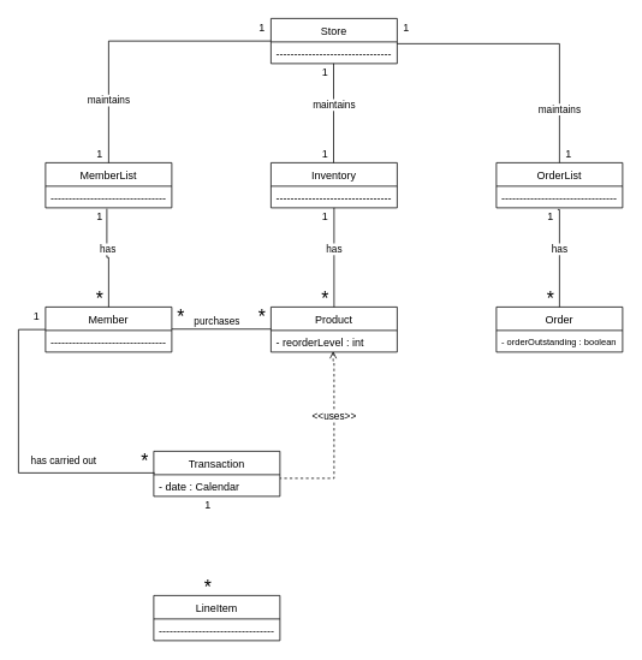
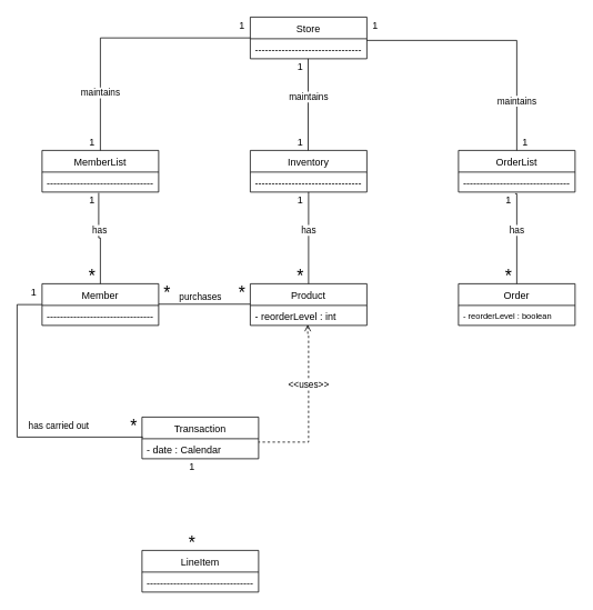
  <mxCell id="0" />
  <mxCell id="1" parent="0" />
  <mxCell id="2" value="Store" style="swimlane;fontStyle=0;childLayout=stackLayout;horizontal=1;startSize=26;fillColor=none;horizontalStack=0;resizeParent=1;resizeParentMax=0;resizeLast=0;collapsible=0;marginBottom=0;" parent="1" vertex="1"><mxGeometry x="300" y="20" width="140" height="50" as="geometry" /></mxCell>
  <mxCell id="3" value="--------------------------------" style="text;strokeColor=none;fillColor=none;align=left;verticalAlign=top;spacingLeft=4;spacingRight=4;overflow=hidden;rotatable=0;points=[[0,0.5],[1,0.5]];portConstraint=eastwest;" parent="2" vertex="1"><mxGeometry y="26" width="140" height="24" as="geometry" /></mxCell>
  <mxCell id="4" value="OrderList" style="swimlane;fontStyle=0;childLayout=stackLayout;horizontal=1;startSize=26;fillColor=none;horizontalStack=0;resizeParent=1;resizeParentMax=0;resizeLast=0;collapsible=0;marginBottom=0;" parent="1" vertex="1"><mxGeometry x="550" y="180" width="140" height="50" as="geometry" /></mxCell>
  <mxCell id="5" value="--------------------------------" style="text;strokeColor=none;fillColor=none;align=left;verticalAlign=top;spacingLeft=4;spacingRight=4;overflow=hidden;rotatable=0;points=[[0,0.5],[1,0.5]];portConstraint=eastwest;" parent="4" vertex="1"><mxGeometry y="26" width="140" height="24" as="geometry" /></mxCell>
  <mxCell id="6" value="MemberList" style="swimlane;fontStyle=0;childLayout=stackLayout;horizontal=1;startSize=26;fillColor=none;horizontalStack=0;resizeParent=1;resizeParentMax=0;resizeLast=0;collapsible=0;marginBottom=0;" parent="1" vertex="1"><mxGeometry x="50" y="180" width="140" height="50" as="geometry" /></mxCell>
  <mxCell id="7" value="--------------------------------" style="text;strokeColor=none;fillColor=none;align=left;verticalAlign=top;spacingLeft=4;spacingRight=4;overflow=hidden;rotatable=0;points=[[0,0.5],[1,0.5]];portConstraint=eastwest;" parent="6" vertex="1"><mxGeometry y="26" width="140" height="24" as="geometry" /></mxCell>
  <mxCell id="8" value="Inventory" style="swimlane;fontStyle=0;childLayout=stackLayout;horizontal=1;startSize=26;fillColor=none;horizontalStack=0;resizeParent=1;resizeParentMax=0;resizeLast=0;collapsible=0;marginBottom=0;" parent="1" vertex="1"><mxGeometry x="300" y="180" width="140" height="50" as="geometry" /></mxCell>
  <mxCell id="9" value="--------------------------------" style="text;strokeColor=none;fillColor=none;align=left;verticalAlign=top;spacingLeft=4;spacingRight=4;overflow=hidden;rotatable=0;points=[[0,0.5],[1,0.5]];portConstraint=eastwest;" parent="8" vertex="1"><mxGeometry y="26" width="140" height="24" as="geometry" /></mxCell>
  <mxCell id="10" value="Order" style="swimlane;fontStyle=0;childLayout=stackLayout;horizontal=1;startSize=26;fillColor=none;horizontalStack=0;resizeParent=1;resizeParentMax=0;resizeLast=0;collapsible=0;marginBottom=0;" parent="1" vertex="1"><mxGeometry x="550" y="340" width="140" height="50" as="geometry" /></mxCell>
- <mxCell id="11" value="- orderOutstanding : boolean" style="text;strokeColor=none;fillColor=none;align=left;verticalAlign=top;spacingLeft=4;spacingRight=4;overflow=hidden;rotatable=0;points=[[0,0.5],[1,0.5]];portConstraint=eastwest;fontSize=10;" parent="10" vertex="1"><mxGeometry y="26" width="140" height="24" as="geometry" /></mxCell>
+ <mxCell id="11" value="- reorderLevel : boolean" style="text;strokeColor=none;fillColor=none;align=left;verticalAlign=top;spacingLeft=4;spacingRight=4;overflow=hidden;rotatable=0;points=[[0,0.5],[1,0.5]];portConstraint=eastwest;fontSize=10;" parent="10" vertex="1"><mxGeometry y="26" width="140" height="24" as="geometry" /></mxCell>
  <mxCell id="12" value="Product" style="swimlane;fontStyle=0;childLayout=stackLayout;horizontal=1;startSize=26;fillColor=none;horizontalStack=0;resizeParent=1;resizeParentMax=0;resizeLast=0;collapsible=0;marginBottom=0;" parent="1" vertex="1"><mxGeometry x="300" y="340" width="140" height="50" as="geometry" /></mxCell>
  <mxCell id="13" value="- reorderLevel : int" style="text;strokeColor=none;fillColor=none;align=left;verticalAlign=top;spacingLeft=4;spacingRight=4;overflow=hidden;rotatable=0;points=[[0,0.5],[1,0.5]];portConstraint=eastwest;" parent="12" vertex="1"><mxGeometry y="26" width="140" height="24" as="geometry" /></mxCell>
  <mxCell id="14" value="Member" style="swimlane;fontStyle=0;childLayout=stackLayout;horizontal=1;startSize=26;fillColor=none;horizontalStack=0;resizeParent=1;resizeParentMax=0;resizeLast=0;collapsible=0;marginBottom=0;" parent="1" vertex="1"><mxGeometry x="50" y="340" width="140" height="50" as="geometry" /></mxCell>
  <mxCell id="15" value="--------------------------------" style="text;strokeColor=none;fillColor=none;align=left;verticalAlign=top;spacingLeft=4;spacingRight=4;overflow=hidden;rotatable=0;points=[[0,0.5],[1,0.5]];portConstraint=eastwest;" parent="14" vertex="1"><mxGeometry y="26" width="140" height="24" as="geometry" /></mxCell>
  <mxCell id="16" value="Transaction" style="swimlane;fontStyle=0;childLayout=stackLayout;horizontal=1;startSize=26;fillColor=none;horizontalStack=0;resizeParent=1;resizeParentMax=0;resizeLast=0;collapsible=0;marginBottom=0;" parent="1" vertex="1"><mxGeometry x="170" y="500" width="140" height="50" as="geometry" /></mxCell>
  <mxCell id="17" value="- date : Calendar" style="text;strokeColor=none;fillColor=none;align=left;verticalAlign=top;spacingLeft=4;spacingRight=4;overflow=hidden;rotatable=0;points=[[0,0.5],[1,0.5]];portConstraint=eastwest;" parent="16" vertex="1"><mxGeometry y="26" width="140" height="24" as="geometry" /></mxCell>
  <mxCell id="18" value="LineItem" style="swimlane;fontStyle=0;childLayout=stackLayout;horizontal=1;startSize=26;fillColor=none;horizontalStack=0;resizeParent=1;resizeParentMax=0;resizeLast=0;collapsible=0;marginBottom=0;" parent="1" vertex="1"><mxGeometry x="170" y="660" width="140" height="50" as="geometry" /></mxCell>
  <mxCell id="19" value="--------------------------------" style="text;strokeColor=none;fillColor=none;align=left;verticalAlign=top;spacingLeft=4;spacingRight=4;overflow=hidden;rotatable=0;points=[[0,0.5],[1,0.5]];portConstraint=eastwest;" parent="18" vertex="1"><mxGeometry y="26" width="140" height="24" as="geometry" /></mxCell>
  <mxCell id="20" value="maintains" style="html=1;verticalAlign=bottom;endArrow=none;edgeStyle=orthogonalEdgeStyle;rounded=0;endFill=0;" parent="1" edge="1"><mxGeometry width="80" relative="1" as="geometry"><mxPoint x="369.5" y="70" as="sourcePoint" /><mxPoint x="369.5" y="180" as="targetPoint" /></mxGeometry></mxCell>
  <mxCell id="21" value="maintains" style="html=1;verticalAlign=bottom;endArrow=none;edgeStyle=orthogonalEdgeStyle;rounded=0;endFill=0;entryX=0.5;entryY=0;entryDx=0;entryDy=0;exitX=0;exitY=0.5;exitDx=0;exitDy=0;" parent="1" source="2" target="6" edge="1"><mxGeometry x="0.618" width="80" relative="1" as="geometry"><mxPoint x="270" y="43" as="sourcePoint" /><mxPoint x="120" y="150" as="targetPoint" /><Array as="points"><mxPoint x="120" y="45" /></Array><mxPoint as="offset" /></mxGeometry></mxCell>
  <mxCell id="22" value="maintains" style="html=1;verticalAlign=bottom;endArrow=none;edgeStyle=orthogonalEdgeStyle;rounded=0;endFill=0;exitX=1;exitY=0.083;exitDx=0;exitDy=0;exitPerimeter=0;entryX=0.5;entryY=0;entryDx=0;entryDy=0;" parent="1" source="3" target="4" edge="1"><mxGeometry x="0.679" width="80" relative="1" as="geometry"><mxPoint x="510" y="90" as="sourcePoint" /><mxPoint x="620" y="160" as="targetPoint" /><Array as="points"><mxPoint x="620" y="48" /></Array><mxPoint as="offset" /></mxGeometry></mxCell>
  <mxCell id="23" value="has" style="html=1;verticalAlign=bottom;endArrow=none;edgeStyle=orthogonalEdgeStyle;rounded=0;endFill=0;entryX=0.5;entryY=0;entryDx=0;entryDy=0;exitX=0.486;exitY=1.042;exitDx=0;exitDy=0;exitPerimeter=0;" parent="1" source="7" target="14" edge="1"><mxGeometry width="80" relative="1" as="geometry"><mxPoint x="119.5" y="240" as="sourcePoint" /><mxPoint x="120" y="330" as="targetPoint" /><Array as="points"><mxPoint x="118" y="285" /><mxPoint x="120" y="285" /></Array></mxGeometry></mxCell>
  <mxCell id="24" value="has" style="html=1;verticalAlign=bottom;endArrow=none;edgeStyle=orthogonalEdgeStyle;rounded=0;endFill=0;exitX=0.5;exitY=1;exitDx=0;exitDy=0;exitPerimeter=0;entryX=0.5;entryY=0;entryDx=0;entryDy=0;" parent="1" source="9" target="12" edge="1"><mxGeometry width="80" relative="1" as="geometry"><mxPoint x="369.5" y="240" as="sourcePoint" /><mxPoint x="370" y="330" as="targetPoint" /><Array as="points" /></mxGeometry></mxCell>
  <mxCell id="25" value="has" style="html=1;verticalAlign=bottom;endArrow=none;edgeStyle=orthogonalEdgeStyle;rounded=0;endFill=0;exitX=0.486;exitY=1.083;exitDx=0;exitDy=0;exitPerimeter=0;entryX=0.5;entryY=0;entryDx=0;entryDy=0;" parent="1" source="5" target="10" edge="1"><mxGeometry width="80" relative="1" as="geometry"><mxPoint x="619.5" y="240" as="sourcePoint" /><mxPoint x="620" y="330" as="targetPoint" /><Array as="points"><mxPoint x="620" y="232" /></Array></mxGeometry></mxCell>
  <mxCell id="26" value="has carried out" style="html=1;verticalAlign=bottom;endArrow=none;edgeStyle=orthogonalEdgeStyle;rounded=0;endFill=0;entryX=0.007;entryY=-0.083;entryDx=0;entryDy=0;entryPerimeter=0;" parent="1" target="17" edge="1"><mxGeometry x="0.406" y="4" width="80" relative="1" as="geometry"><mxPoint x="50" y="365" as="sourcePoint" /><mxPoint x="20" y="500" as="targetPoint" /><Array as="points"><mxPoint x="20" y="365" /><mxPoint x="20" y="524" /></Array><mxPoint as="offset" /></mxGeometry></mxCell>
  <mxCell id="27" value="&amp;lt;&amp;lt;uses&amp;gt;&amp;gt;" style="html=1;verticalAlign=bottom;endArrow=none;edgeStyle=orthogonalEdgeStyle;rounded=0;endFill=0;exitX=0.493;exitY=0.958;exitDx=0;exitDy=0;exitPerimeter=0;dashed=1;startArrow=open;startFill=0;" parent="1" source="13" edge="1"><mxGeometry x="-0.188" width="80" relative="1" as="geometry"><mxPoint x="370" y="400" as="sourcePoint" /><mxPoint x="310" y="530" as="targetPoint" /><Array as="points"><mxPoint x="369" y="400" /><mxPoint x="370" y="400" /><mxPoint x="370" y="530" /></Array><mxPoint as="offset" /></mxGeometry></mxCell>
  <mxCell id="28" value="1" style="text;html=1;align=center;verticalAlign=middle;resizable=0;points=[];autosize=1;" parent="1" vertex="1"><mxGeometry x="220" y="550" width="20" height="20" as="geometry" /></mxCell>
  <mxCell id="29" value="&lt;font style=&quot;font-size: 21px&quot;&gt;*&lt;/font&gt;" style="text;html=1;align=center;verticalAlign=middle;resizable=0;points=[];autosize=1;" parent="1" vertex="1"><mxGeometry x="220" y="640" width="20" height="20" as="geometry" /></mxCell>
  <mxCell id="30" value="&lt;font style=&quot;font-size: 21px&quot;&gt;*&lt;/font&gt;" style="text;html=1;align=center;verticalAlign=middle;resizable=0;points=[];autosize=1;" parent="1" vertex="1"><mxGeometry x="280" y="340" width="20" height="20" as="geometry" /></mxCell>
  <mxCell id="31" value="&lt;font style=&quot;font-size: 21px&quot;&gt;*&lt;/font&gt;" style="text;html=1;align=center;verticalAlign=middle;resizable=0;points=[];autosize=1;" parent="1" vertex="1"><mxGeometry x="190" y="340" width="20" height="20" as="geometry" /></mxCell>
  <mxCell id="32" value="&lt;font style=&quot;font-size: 21px&quot;&gt;*&lt;/font&gt;" style="text;html=1;align=center;verticalAlign=middle;resizable=0;points=[];autosize=1;" parent="1" vertex="1"><mxGeometry x="150" y="500" width="20" height="20" as="geometry" /></mxCell>
  <mxCell id="33" value="&lt;font style=&quot;font-size: 21px&quot;&gt;*&lt;/font&gt;" style="text;html=1;align=center;verticalAlign=middle;resizable=0;points=[];autosize=1;" parent="1" vertex="1"><mxGeometry x="600" y="320" width="20" height="20" as="geometry" /></mxCell>
  <mxCell id="34" value="&lt;font style=&quot;font-size: 21px&quot;&gt;*&lt;/font&gt;" style="text;html=1;align=center;verticalAlign=middle;resizable=0;points=[];autosize=1;" parent="1" vertex="1"><mxGeometry x="350" y="320" width="20" height="20" as="geometry" /></mxCell>
  <mxCell id="35" value="&lt;font style=&quot;font-size: 21px&quot;&gt;*&lt;/font&gt;" style="text;html=1;align=center;verticalAlign=middle;resizable=0;points=[];autosize=1;" parent="1" vertex="1"><mxGeometry x="100" y="320" width="20" height="20" as="geometry" /></mxCell>
  <mxCell id="36" value="1" style="text;html=1;align=center;verticalAlign=middle;resizable=0;points=[];autosize=1;" parent="1" vertex="1"><mxGeometry x="30" y="340" width="20" height="20" as="geometry" /></mxCell>
  <mxCell id="37" value="1" style="text;html=1;align=center;verticalAlign=middle;resizable=0;points=[];autosize=1;" parent="1" vertex="1"><mxGeometry x="600" y="230" width="20" height="20" as="geometry" /></mxCell>
  <mxCell id="38" value="1" style="text;html=1;align=center;verticalAlign=middle;resizable=0;points=[];autosize=1;" parent="1" vertex="1"><mxGeometry x="350" y="230" width="20" height="20" as="geometry" /></mxCell>
  <mxCell id="39" value="1" style="text;html=1;align=center;verticalAlign=middle;resizable=0;points=[];autosize=1;" parent="1" vertex="1"><mxGeometry x="100" y="230" width="20" height="20" as="geometry" /></mxCell>
  <mxCell id="40" value="1" style="text;html=1;align=center;verticalAlign=middle;resizable=0;points=[];autosize=1;" parent="1" vertex="1"><mxGeometry x="350" y="160" width="20" height="20" as="geometry" /></mxCell>
  <mxCell id="41" value="1" style="text;html=1;align=center;verticalAlign=middle;resizable=0;points=[];autosize=1;" parent="1" vertex="1"><mxGeometry x="100" y="160" width="20" height="20" as="geometry" /></mxCell>
  <mxCell id="42" value="1" style="text;html=1;align=center;verticalAlign=middle;resizable=0;points=[];autosize=1;" parent="1" vertex="1"><mxGeometry x="350" y="70" width="20" height="20" as="geometry" /></mxCell>
  <mxCell id="43" value="1" style="text;html=1;align=center;verticalAlign=middle;resizable=0;points=[];autosize=1;" parent="1" vertex="1"><mxGeometry x="620" y="160" width="20" height="20" as="geometry" /></mxCell>
  <mxCell id="44" value="1" style="text;html=1;align=center;verticalAlign=middle;resizable=0;points=[];autosize=1;" parent="1" vertex="1"><mxGeometry x="440" y="20" width="20" height="20" as="geometry" /></mxCell>
  <mxCell id="45" value="1" style="text;html=1;align=center;verticalAlign=middle;resizable=0;points=[];autosize=1;" parent="1" vertex="1"><mxGeometry x="280" y="20" width="20" height="20" as="geometry" /></mxCell>
  <mxCell id="46" value="purchases" style="html=1;verticalAlign=bottom;endArrow=none;edgeStyle=orthogonalEdgeStyle;rounded=0;endFill=0;exitX=0.493;exitY=1.042;exitDx=0;exitDy=0;exitPerimeter=0;" parent="1" edge="1"><mxGeometry x="-0.091" width="80" relative="1" as="geometry"><mxPoint x="190" y="364.508" as="sourcePoint" /><mxPoint x="300" y="364.5" as="targetPoint" /><Array as="points" /><mxPoint as="offset" /></mxGeometry></mxCell>
